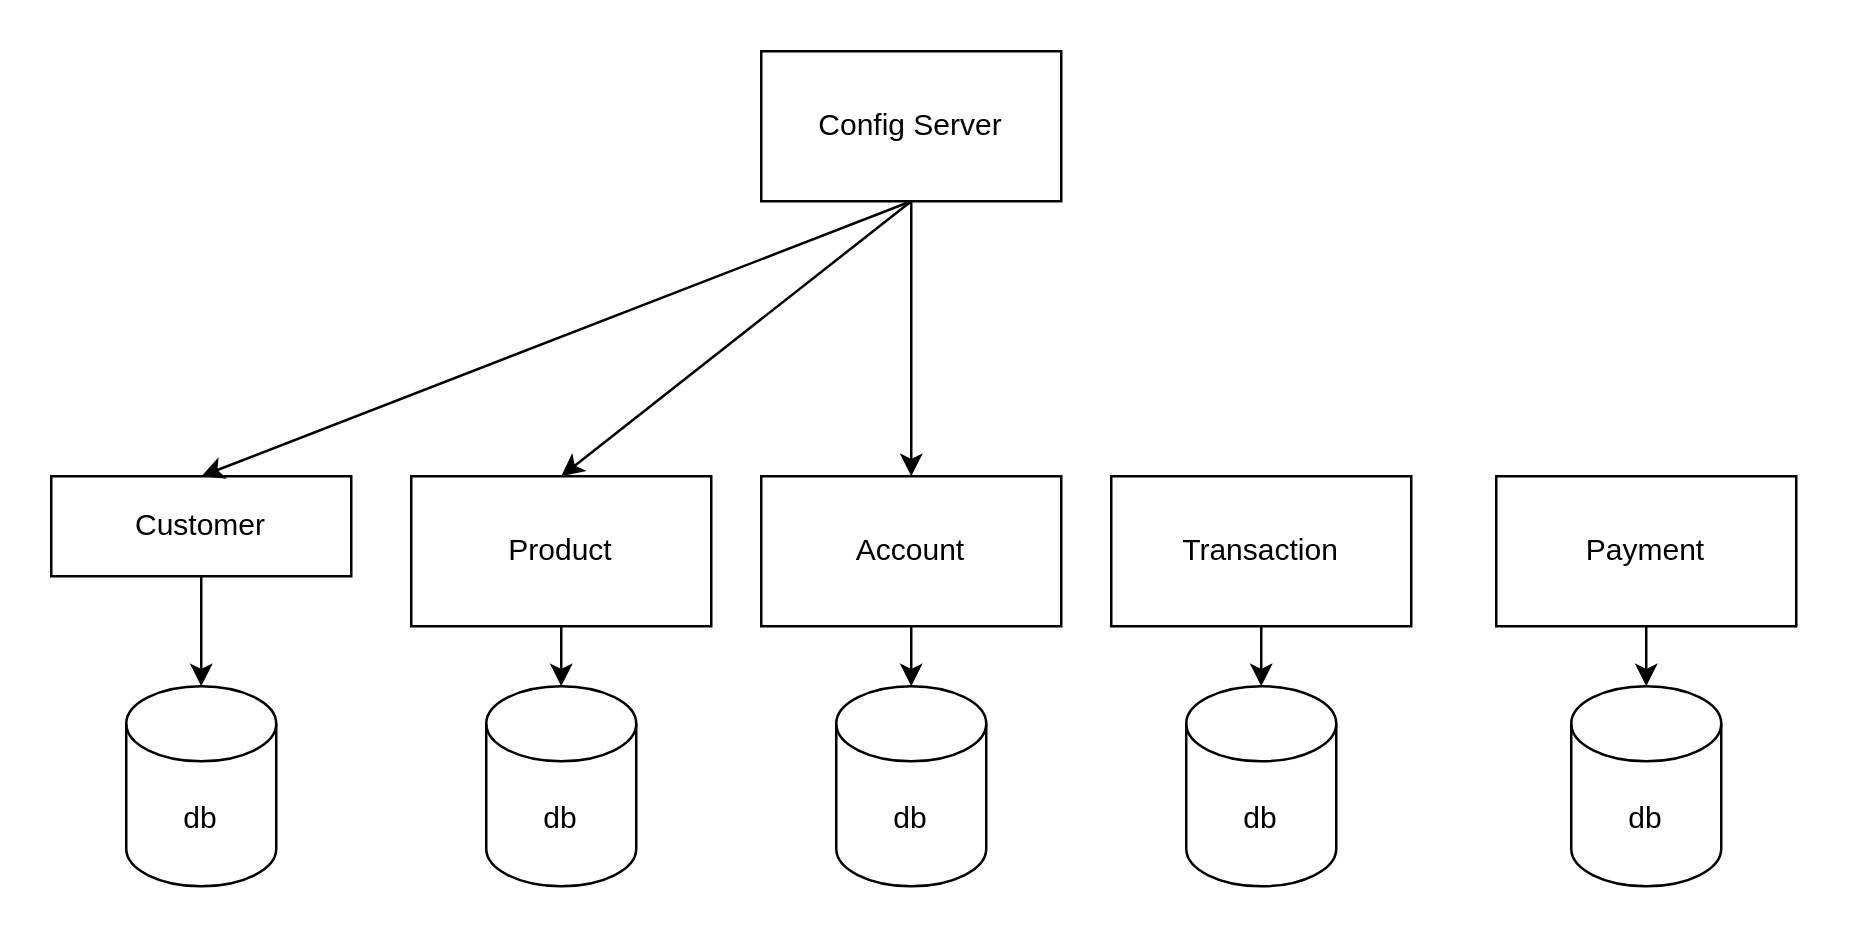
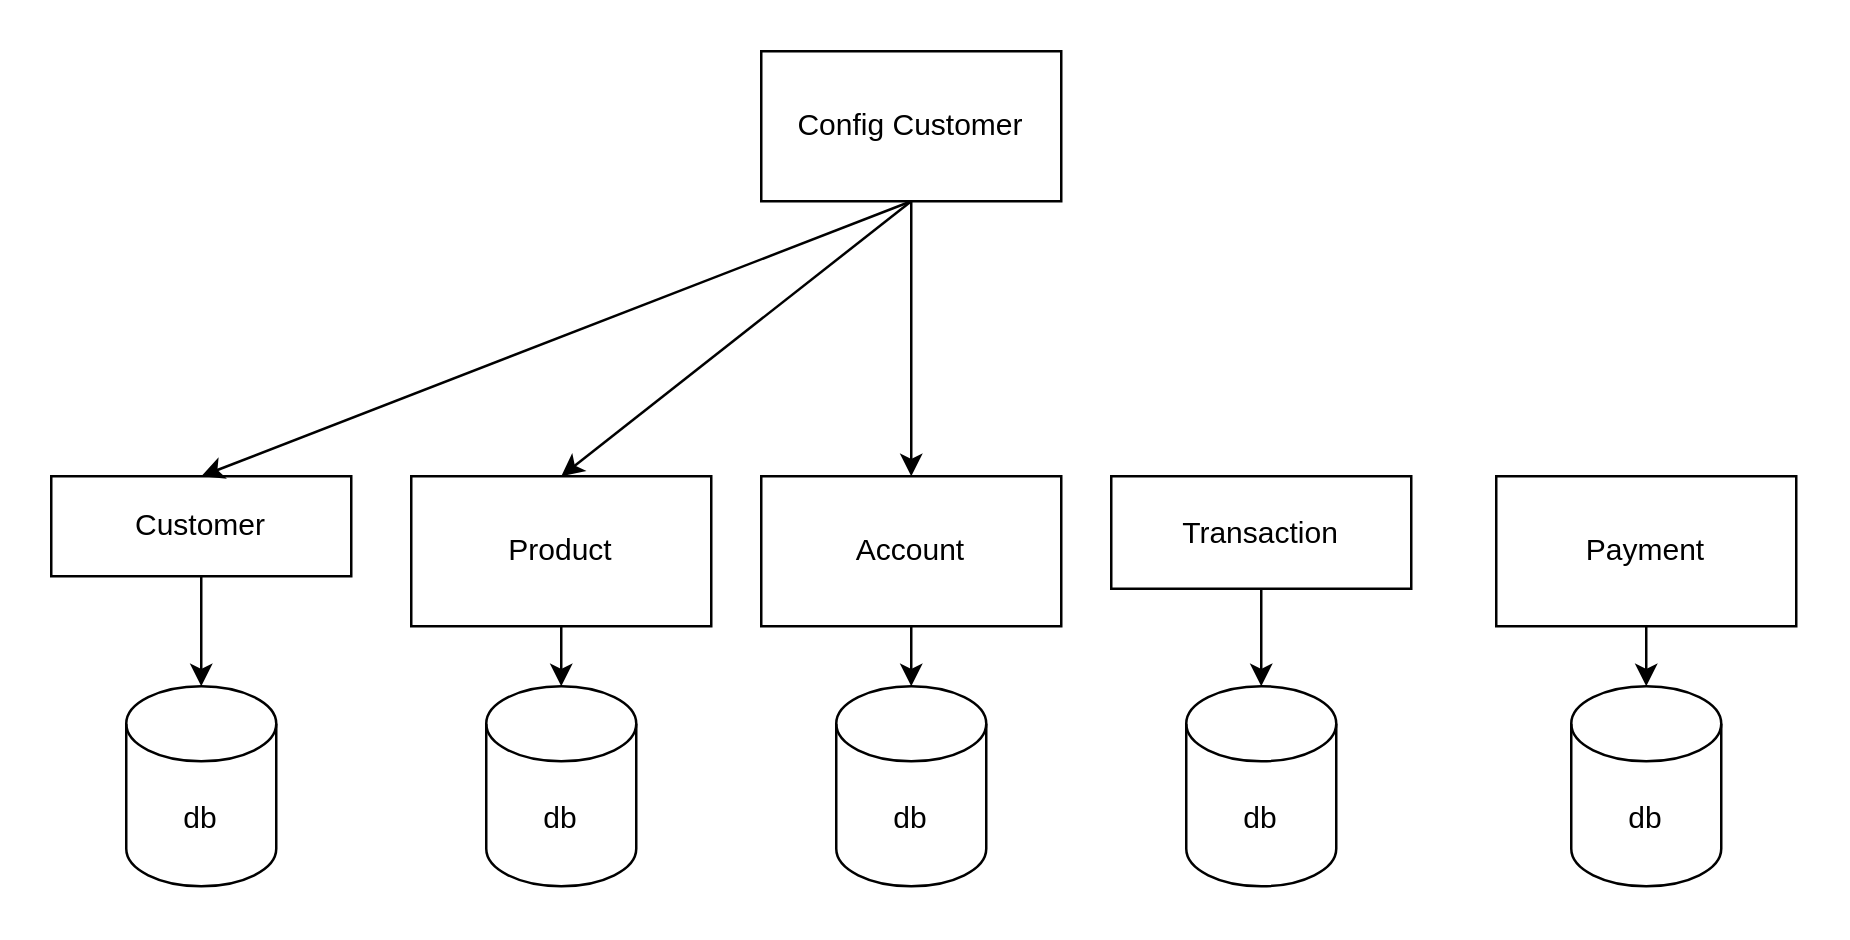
  <mxCell id="0" />
  <mxCell id="1" parent="0" />
- <mxCell id="2" value="Config Server" style="rounded=0;whiteSpace=wrap;html=1;" vertex="1" parent="1"><mxGeometry x="304" y="20" width="120" height="60" as="geometry" /></mxCell>
+ <mxCell id="2" value="Config Customer" style="rounded=0;whiteSpace=wrap;html=1;" vertex="1" parent="1"><mxGeometry x="304" y="20" width="120" height="60" as="geometry" /></mxCell>
  <mxCell id="3" value="Customer" style="rounded=0;whiteSpace=wrap;html=1;" vertex="1" parent="1"><mxGeometry x="20" y="190" width="120" height="40" as="geometry" /></mxCell>
  <mxCell id="4" value="Account" style="rounded=0;whiteSpace=wrap;html=1;" vertex="1" parent="1"><mxGeometry x="304" y="190" width="120" height="60" as="geometry" /></mxCell>
- <mxCell id="5" value="Transaction" style="rounded=0;whiteSpace=wrap;html=1;" vertex="1" parent="1"><mxGeometry x="444" y="190" width="120" height="60" as="geometry" /></mxCell>
+ <mxCell id="5" value="Transaction" style="rounded=0;whiteSpace=wrap;html=1;" vertex="1" parent="1"><mxGeometry x="444" y="190" width="120" height="45" as="geometry" /></mxCell>
  <mxCell id="6" value="Payment" style="rounded=0;whiteSpace=wrap;html=1;" vertex="1" parent="1"><mxGeometry x="598" y="190" width="120" height="60" as="geometry" /></mxCell>
  <mxCell id="7" value="db" style="shape=cylinder3;whiteSpace=wrap;html=1;boundedLbl=1;backgroundOutline=1;size=15;" vertex="1" parent="1"><mxGeometry x="334" y="274" width="60" height="80" as="geometry" /></mxCell>
  <mxCell id="8" value="db" style="shape=cylinder3;whiteSpace=wrap;html=1;boundedLbl=1;backgroundOutline=1;size=15;" vertex="1" parent="1"><mxGeometry x="474" y="274" width="60" height="80" as="geometry" /></mxCell>
  <mxCell id="9" value="db" style="shape=cylinder3;whiteSpace=wrap;html=1;boundedLbl=1;backgroundOutline=1;size=15;" vertex="1" parent="1"><mxGeometry x="50" y="274" width="60" height="80" as="geometry" /></mxCell>
  <mxCell id="10" value="db" style="shape=cylinder3;whiteSpace=wrap;html=1;boundedLbl=1;backgroundOutline=1;size=15;" vertex="1" parent="1"><mxGeometry x="628" y="274" width="60" height="80" as="geometry" /></mxCell>
  <mxCell id="11" value="Product" style="rounded=0;whiteSpace=wrap;html=1;" vertex="1" parent="1"><mxGeometry x="164" y="190" width="120" height="60" as="geometry" /></mxCell>
  <mxCell id="12" value="db" style="shape=cylinder3;whiteSpace=wrap;html=1;boundedLbl=1;backgroundOutline=1;size=15;" vertex="1" parent="1"><mxGeometry x="194" y="274" width="60" height="80" as="geometry" /></mxCell>
  <mxCell id="13" value="" style="endArrow=classic;html=1;rounded=0;exitX=0.5;exitY=1;exitDx=0;exitDy=0;entryX=0.5;entryY=0;entryDx=0;entryDy=0;" edge="1" parent="1" source="2" target="3"><mxGeometry width="50" height="50" relative="1" as="geometry"><mxPoint x="340" y="160" as="sourcePoint" /><mxPoint x="390" y="110" as="targetPoint" /></mxGeometry></mxCell>
  <mxCell id="14" value="" style="endArrow=classic;html=1;rounded=0;exitX=0.5;exitY=1;exitDx=0;exitDy=0;entryX=0.5;entryY=0;entryDx=0;entryDy=0;" edge="1" parent="1" source="2" target="11"><mxGeometry width="50" height="50" relative="1" as="geometry"><mxPoint x="374" y="90" as="sourcePoint" /><mxPoint x="90" y="200" as="targetPoint" /></mxGeometry></mxCell>
  <mxCell id="15" value="" style="endArrow=classic;html=1;rounded=0;exitX=0.5;exitY=1;exitDx=0;exitDy=0;entryX=0.5;entryY=0;entryDx=0;entryDy=0;" edge="1" parent="1" source="2" target="4"><mxGeometry width="50" height="50" relative="1" as="geometry"><mxPoint x="374" y="90" as="sourcePoint" /><mxPoint x="234" y="200" as="targetPoint" /></mxGeometry></mxCell>
  <mxCell id="16" value="" style="endArrow=classic;html=1;rounded=0;exitX=0.5;exitY=1;exitDx=0;exitDy=0;entryX=0.5;entryY=0;entryDx=0;entryDy=0;entryPerimeter=0;" edge="1" parent="1" source="3" target="9"><mxGeometry width="50" height="50" relative="1" as="geometry"><mxPoint x="400" y="250" as="sourcePoint" /><mxPoint x="450" y="200" as="targetPoint" /></mxGeometry></mxCell>
  <mxCell id="17" value="" style="endArrow=classic;html=1;rounded=0;exitX=0.5;exitY=1;exitDx=0;exitDy=0;entryX=0.5;entryY=0;entryDx=0;entryDy=0;entryPerimeter=0;" edge="1" parent="1" source="11" target="12"><mxGeometry width="50" height="50" relative="1" as="geometry"><mxPoint x="400" y="250" as="sourcePoint" /><mxPoint x="450" y="200" as="targetPoint" /></mxGeometry></mxCell>
  <mxCell id="18" value="" style="endArrow=classic;html=1;rounded=0;exitX=0.5;exitY=1;exitDx=0;exitDy=0;entryX=0.5;entryY=0;entryDx=0;entryDy=0;entryPerimeter=0;" edge="1" parent="1" source="4" target="7"><mxGeometry width="50" height="50" relative="1" as="geometry"><mxPoint x="350" y="300" as="sourcePoint" /><mxPoint x="400" y="250" as="targetPoint" /></mxGeometry></mxCell>
  <mxCell id="19" value="" style="endArrow=classic;html=1;rounded=0;exitX=0.5;exitY=1;exitDx=0;exitDy=0;entryX=0.5;entryY=0;entryDx=0;entryDy=0;entryPerimeter=0;" edge="1" parent="1" source="5" target="8"><mxGeometry width="50" height="50" relative="1" as="geometry"><mxPoint x="500" y="300" as="sourcePoint" /><mxPoint x="550" y="250" as="targetPoint" /></mxGeometry></mxCell>
  <mxCell id="20" value="" style="endArrow=classic;html=1;rounded=0;exitX=0.5;exitY=1;exitDx=0;exitDy=0;entryX=0.5;entryY=0;entryDx=0;entryDy=0;entryPerimeter=0;" edge="1" parent="1" source="6" target="10"><mxGeometry width="50" height="50" relative="1" as="geometry"><mxPoint x="400" y="250" as="sourcePoint" /><mxPoint x="450" y="200" as="targetPoint" /></mxGeometry></mxCell>
